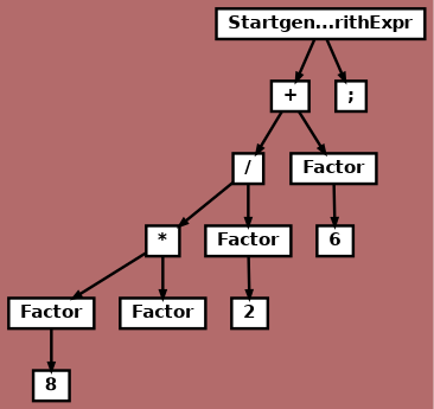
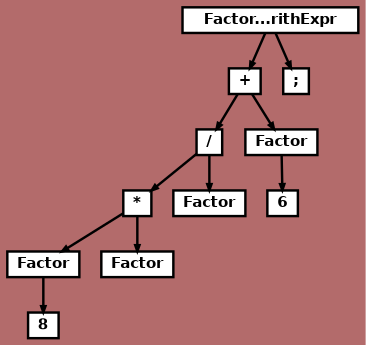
  digraph {
    bgcolor="0 .4 .7"
    ordering=out
    ranksep=.4
    node [color=black fillcolor=white fixedsize=false fontcolor=black fontname="Helvetica-bold" fontsize=12 shape=box style="filled, solid, bold"]
    edge [arrowsize=.5 color=black style=bold]
-   n1 [height=.25 label="Startgen...rithExpr" width=.25]
+   n1 [height=.25 label="Factor...rithExpr" width=.25]
    n2 [height=.25 label="+" width=.25]
    n3 [height=.25 label=";" width=.25]
    n4 [height=.25 label="/" width=.25]
    n5 [height=.25 label=Factor width=.25]
    n6 [height=.25 label="*" width=.25]
    n7 [height=.25 label=Factor width=.25]
    n8 [height=.25 label=6 width=.25]
    n9 [height=.25 label=Factor width=.25]
    n10 [height=.25 label=Factor width=.25]
-   n11 [height=.25 label=2 width=.25]
    n12 [height=.25 label=8 width=.25]
    n1 -> n2
    n1 -> n3
    n2 -> n4
    n2 -> n5
    n4 -> n6
    n4 -> n7
    n5 -> n8
    n6 -> n9
    n6 -> n10
-   n7 -> n11
    n9 -> n12
  }
